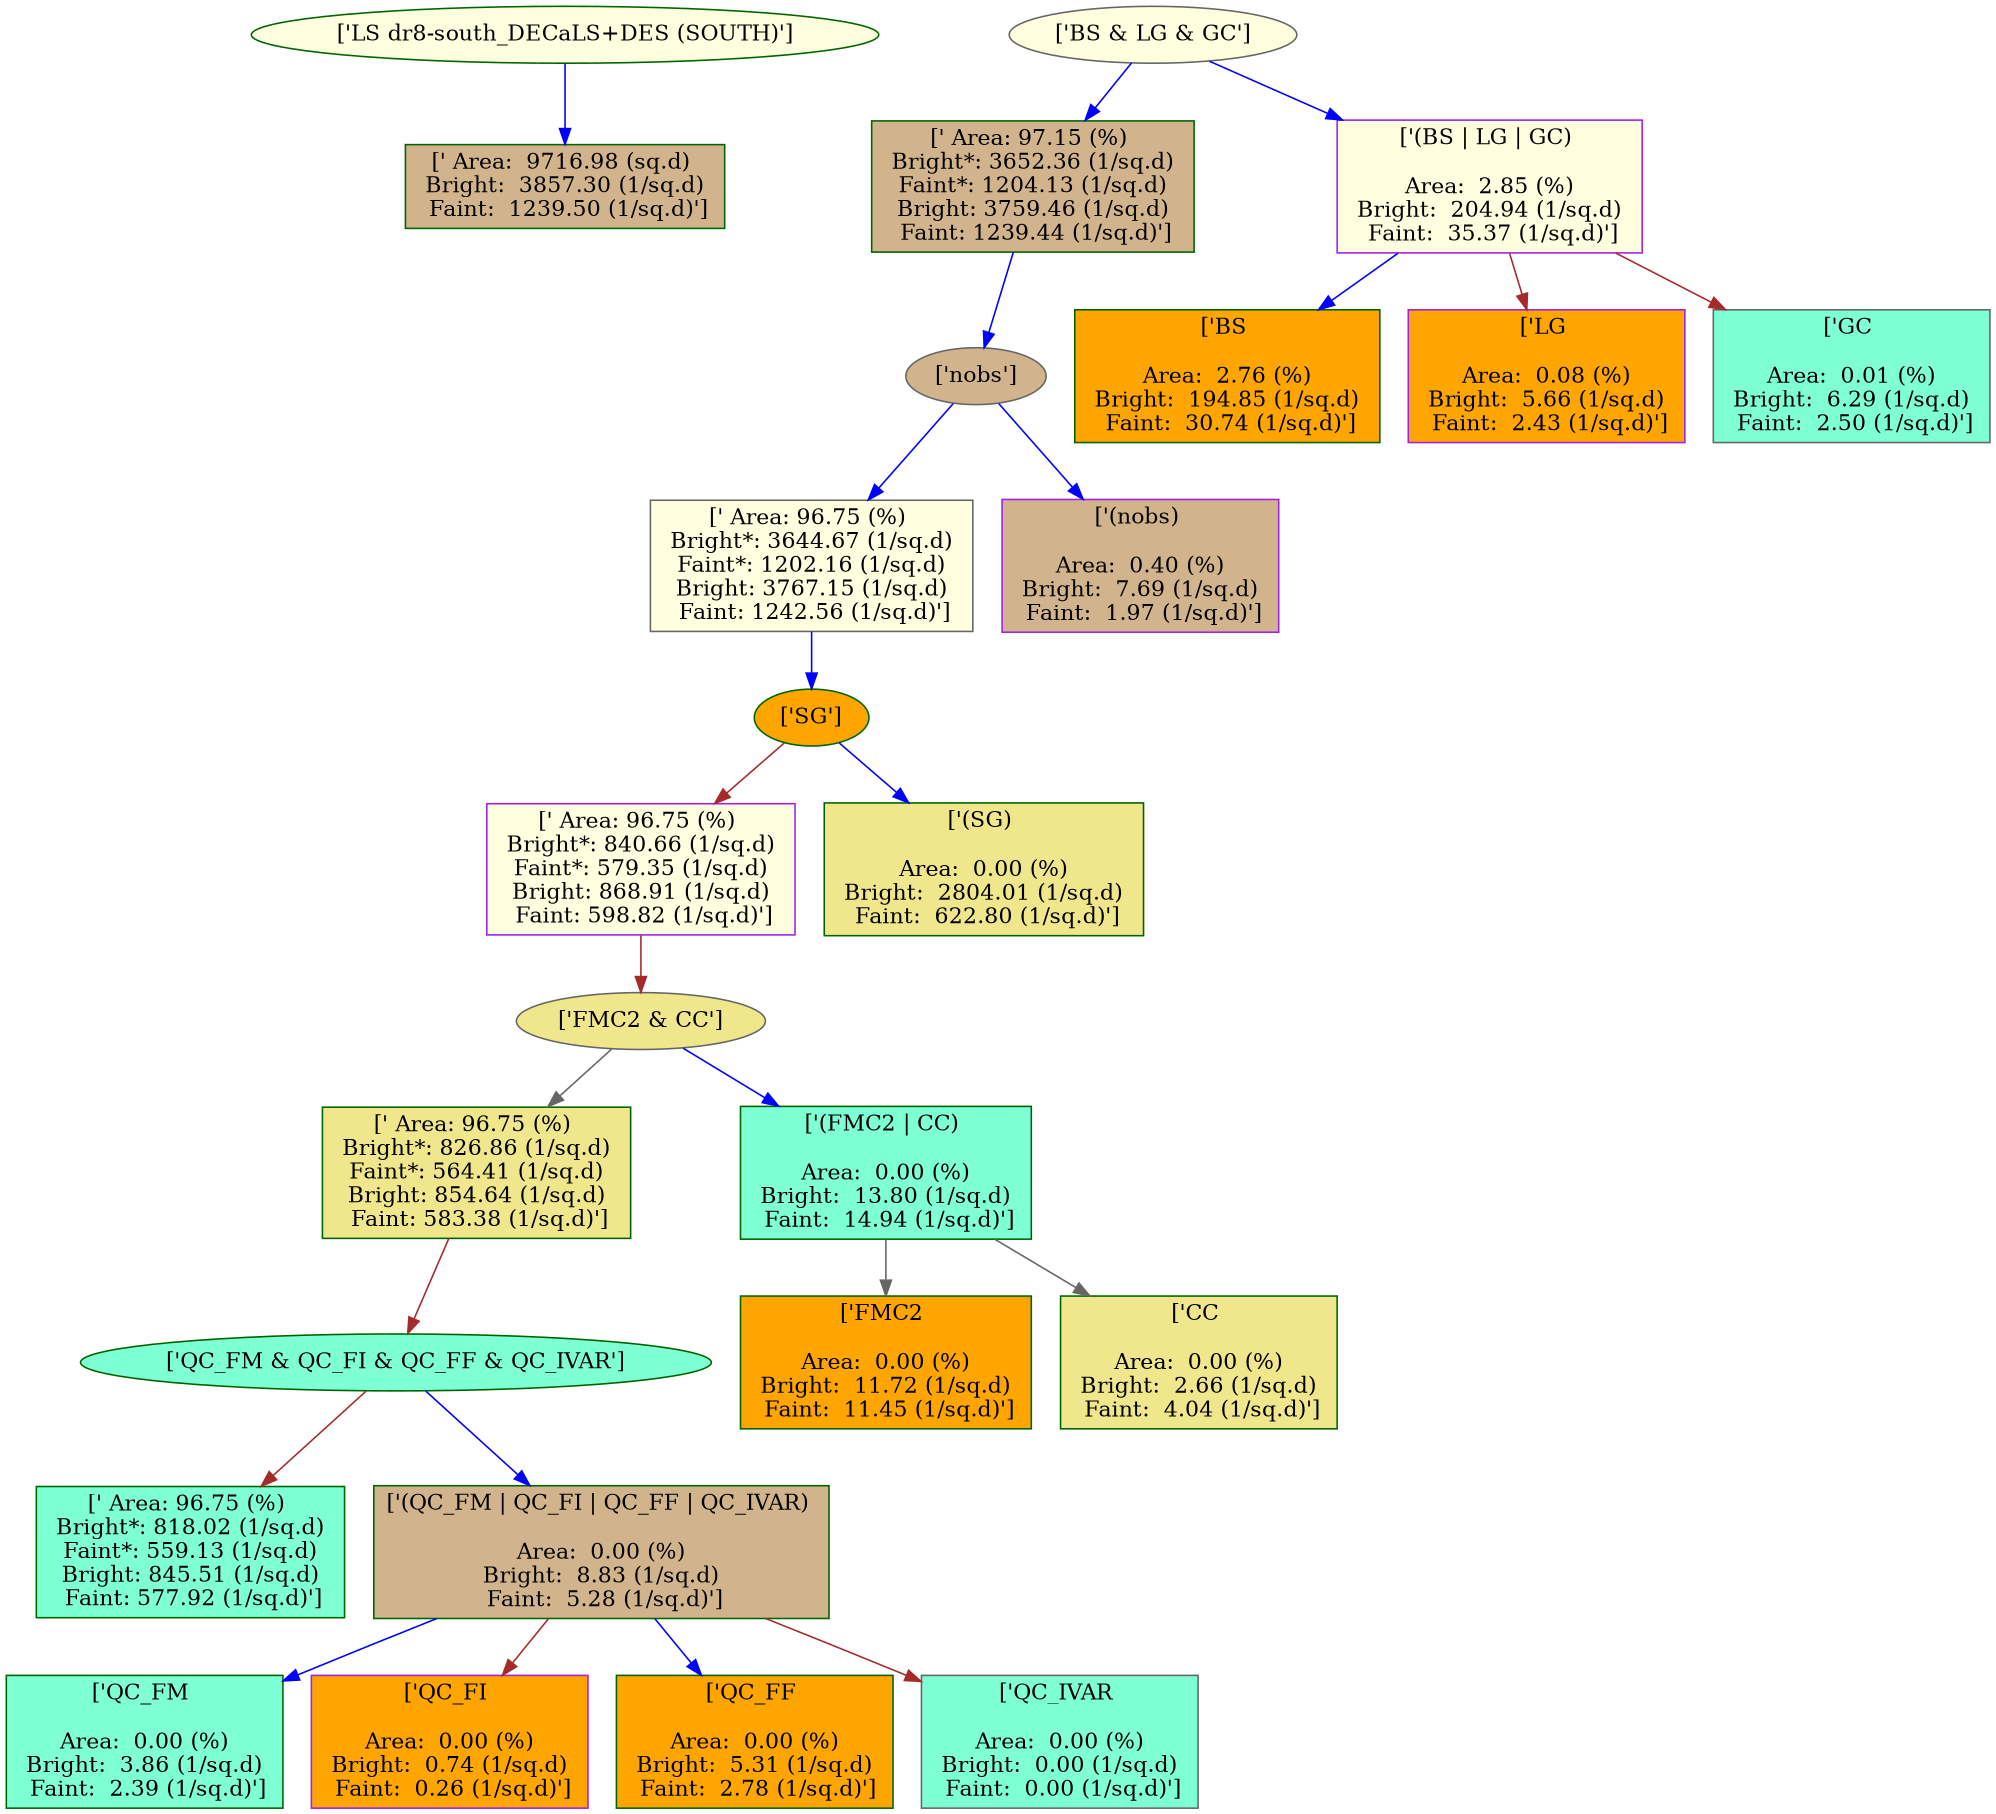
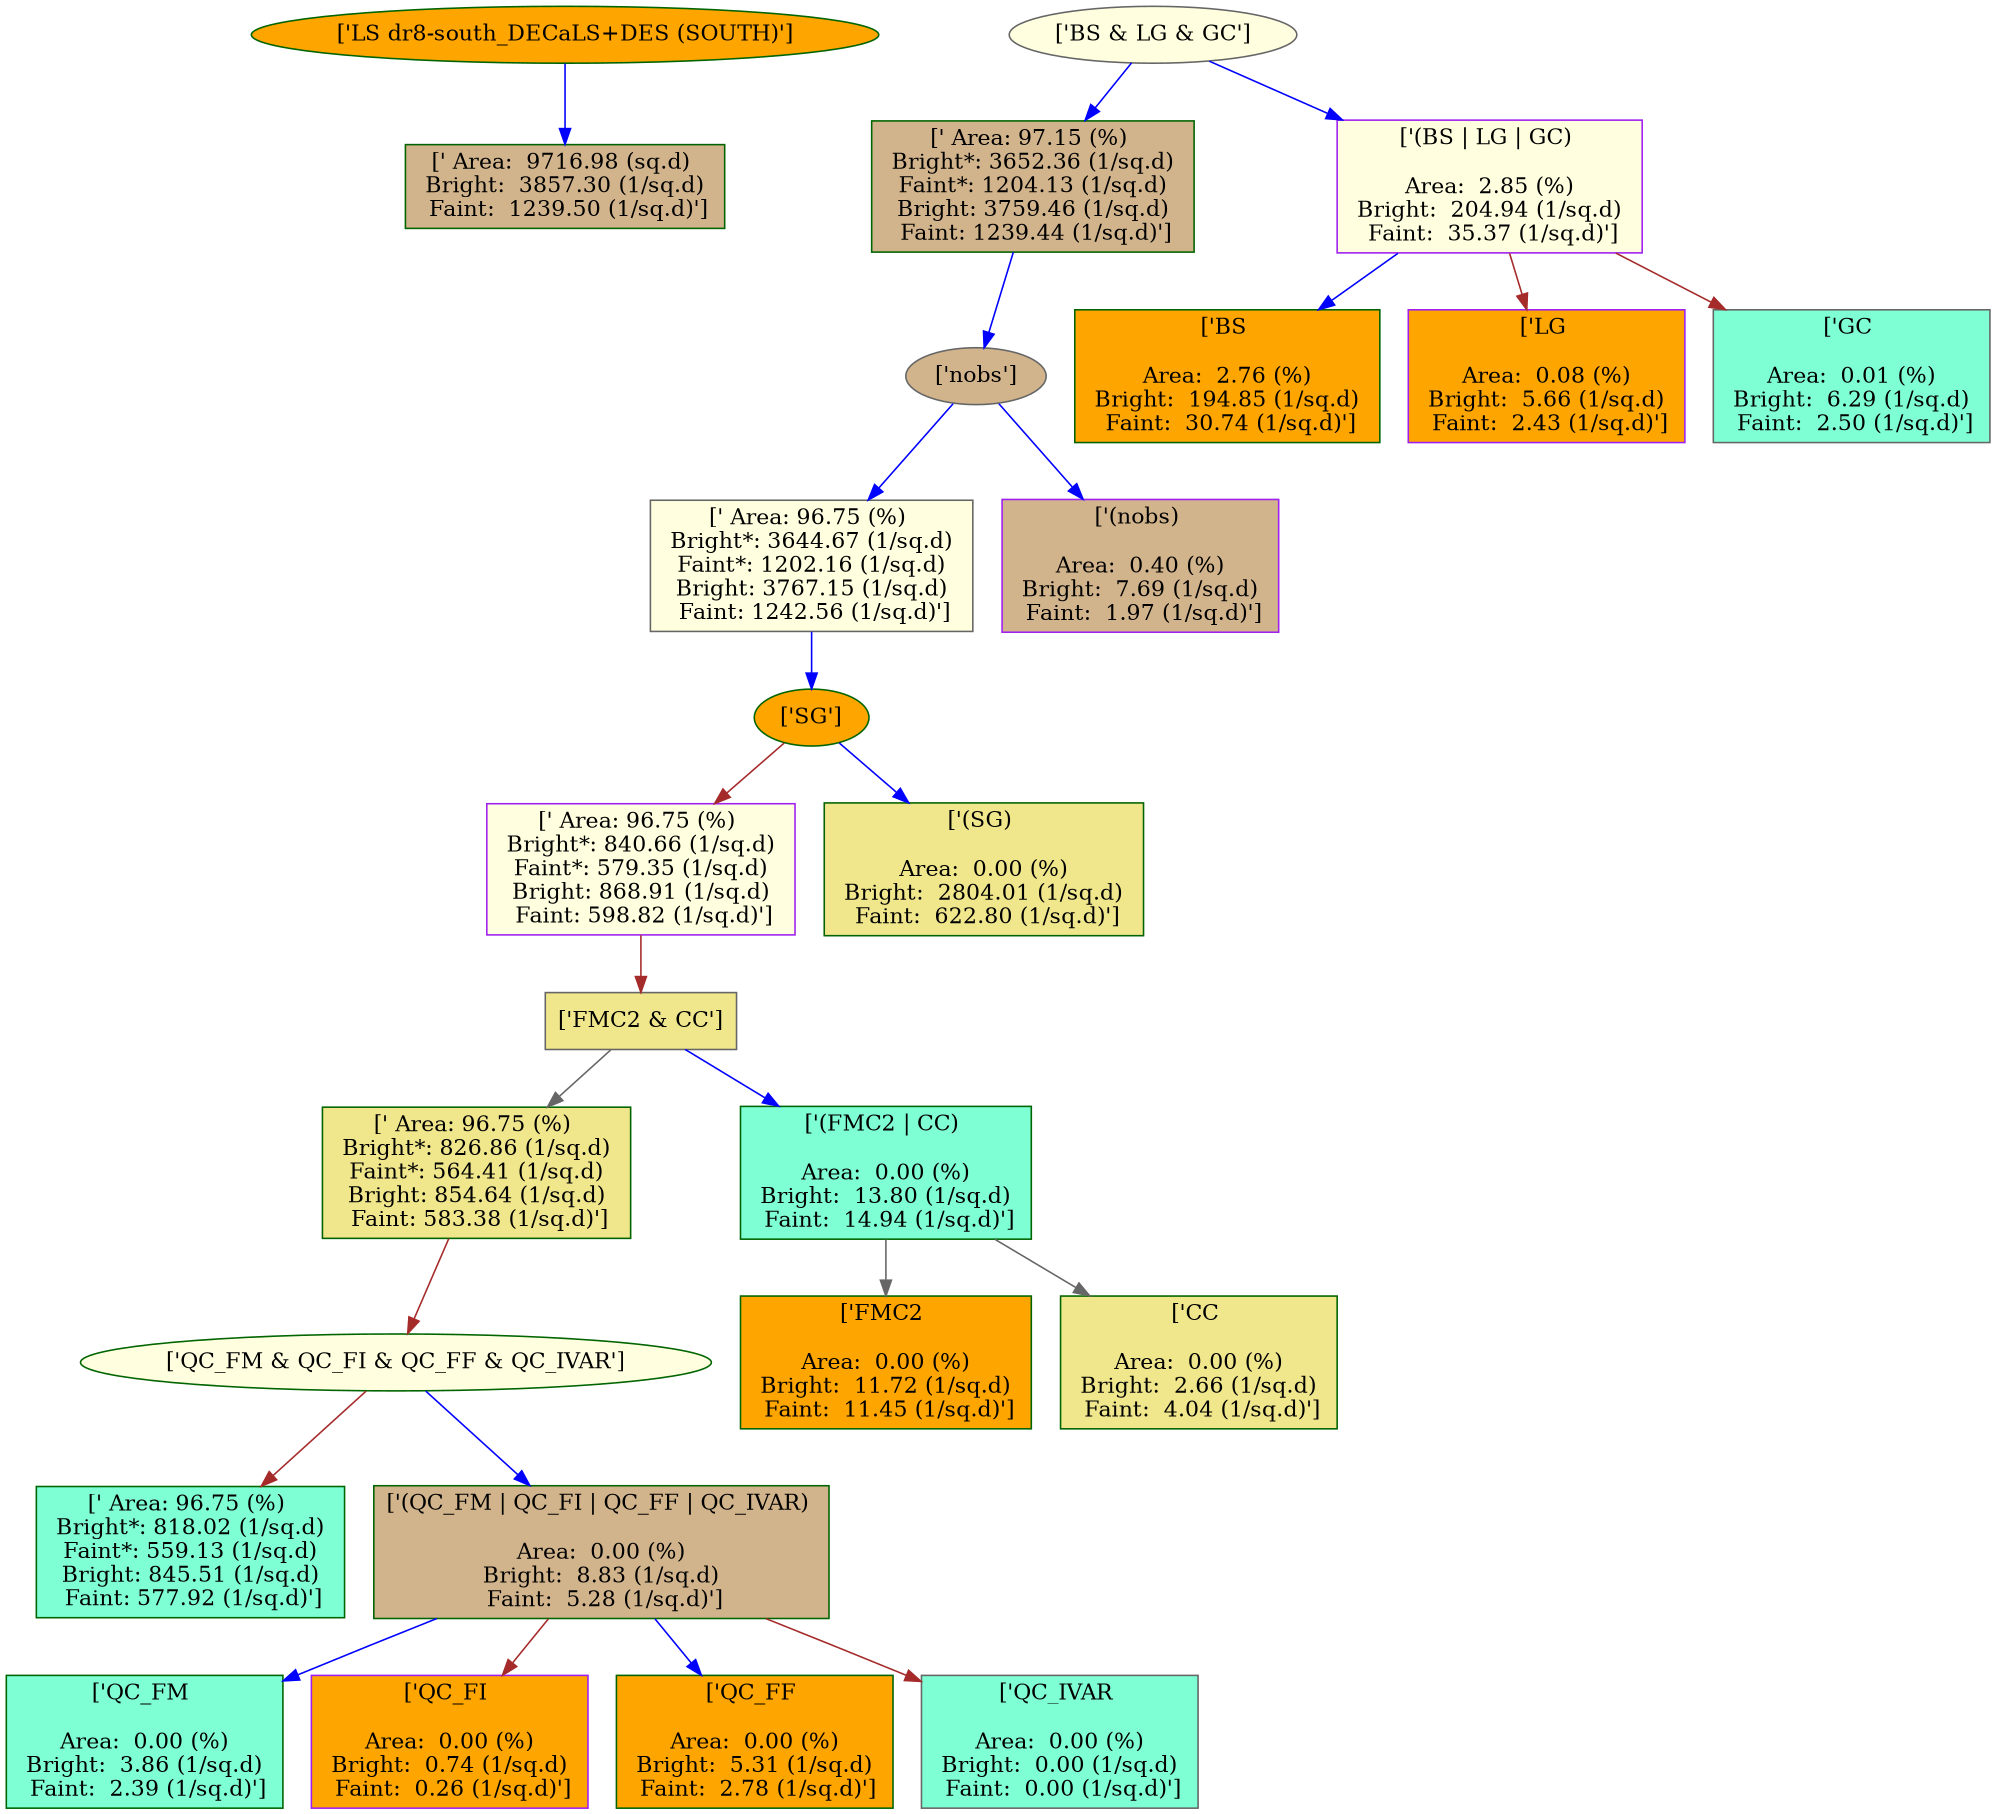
  digraph {
    node [color=darkgreen fillcolor=orange shape=box style=filled]
    edge [color=blue]
    "[' Area:  9716.98 (sq.d) \n Bright:  3857.30 (1/sq.d) \n Faint:  1239.50 (1/sq.d)']" [fillcolor=tan]
-   "['LS dr8-south_DECaLS+DES (SOUTH)']" [fillcolor=lightyellow shape=""]
+   "['LS dr8-south_DECaLS+DES (SOUTH)']" [shape=""]
    "['BS & LG & GC']" [color=gray40 fillcolor=lightyellow shape=""]
    "[' Area: 97.15 (%) \n Bright*: 3652.36 (1/sq.d) \n Faint*: 1204.13 (1/sq.d) \n Bright: 3759.46 (1/sq.d) \n Faint: 1239.44 (1/sq.d)']" [fillcolor=tan]
    "['(BS | LG | GC) \n\n Area:  2.85 (%) \n Bright:  204.94 (1/sq.d) \n Faint:  35.37 (1/sq.d)']" [color=purple fillcolor=lightyellow]
    "['nobs']" [color=gray40 fillcolor=tan shape=""]
    "['BS \n\n Area:  2.76 (%) \n Bright:  194.85 (1/sq.d) \n Faint:  30.74 (1/sq.d)']"
    "['LG \n\n Area:  0.08 (%) \n Bright:  5.66 (1/sq.d) \n Faint:  2.43 (1/sq.d)']" [color=purple]
    "['GC \n\n Area:  0.01 (%) \n Bright:  6.29 (1/sq.d) \n Faint:  2.50 (1/sq.d)']" [color=gray40 fillcolor=aquamarine]
    "[' Area: 96.75 (%) \n Bright*: 3644.67 (1/sq.d) \n Faint*: 1202.16 (1/sq.d) \n Bright: 3767.15 (1/sq.d) \n Faint: 1242.56 (1/sq.d)']" [color=gray40 fillcolor=lightyellow]
    "['(nobs) \n\n Area:  0.40 (%) \n Bright:  7.69 (1/sq.d) \n Faint:  1.97 (1/sq.d)']" [color=purple fillcolor=tan]
    "['SG']" [shape=""]
    "[' Area: 96.75 (%) \n Bright*: 840.66 (1/sq.d) \n Faint*: 579.35 (1/sq.d) \n Bright: 868.91 (1/sq.d) \n Faint: 598.82 (1/sq.d)']" [color=purple fillcolor=lightyellow]
    "['(SG) \n\n Area:  0.00 (%) \n Bright:  2804.01 (1/sq.d) \n Faint:  622.80 (1/sq.d)']" [fillcolor=khaki]
-   "['FMC2 & CC']" [color=gray40 fillcolor=khaki shape=""]
+   "['FMC2 & CC']" [color=gray40 fillcolor=khaki]
    "[' Area: 96.75 (%) \n Bright*: 826.86 (1/sq.d) \n Faint*: 564.41 (1/sq.d) \n Bright: 854.64 (1/sq.d) \n Faint: 583.38 (1/sq.d)']" [fillcolor=khaki]
    "['(FMC2 | CC) \n\n Area:  0.00 (%) \n Bright:  13.80 (1/sq.d) \n Faint:  14.94 (1/sq.d)']" [fillcolor=aquamarine]
-   "['QC_FM & QC_FI & QC_FF & QC_IVAR']" [fillcolor=aquamarine shape=""]
+   "['QC_FM & QC_FI & QC_FF & QC_IVAR']" [fillcolor=lightyellow shape=""]
    "['FMC2 \n\n Area:  0.00 (%) \n Bright:  11.72 (1/sq.d) \n Faint:  11.45 (1/sq.d)']"
    "['CC \n\n Area:  0.00 (%) \n Bright:  2.66 (1/sq.d) \n Faint:  4.04 (1/sq.d)']" [fillcolor=khaki]
    "[' Area: 96.75 (%) \n Bright*: 818.02 (1/sq.d) \n Faint*: 559.13 (1/sq.d) \n Bright: 845.51 (1/sq.d) \n Faint: 577.92 (1/sq.d)']" [fillcolor=aquamarine]
    "['(QC_FM | QC_FI | QC_FF | QC_IVAR) \n\n Area:  0.00 (%) \n Bright:  8.83 (1/sq.d) \n Faint:  5.28 (1/sq.d)']" [fillcolor=tan]
    "['QC_FM \n\n Area:  0.00 (%) \n Bright:  3.86 (1/sq.d) \n Faint:  2.39 (1/sq.d)']" [fillcolor=aquamarine]
    "['QC_FI \n\n Area:  0.00 (%) \n Bright:  0.74 (1/sq.d) \n Faint:  0.26 (1/sq.d)']" [color=purple]
    "['QC_FF \n\n Area:  0.00 (%) \n Bright:  5.31 (1/sq.d) \n Faint:  2.78 (1/sq.d)']"
    "['QC_IVAR \n\n Area:  0.00 (%) \n Bright:  0.00 (1/sq.d) \n Faint:  0.00 (1/sq.d)']" [color=gray40 fillcolor=aquamarine]
    "['LS dr8-south_DECaLS+DES (SOUTH)']" -> "[' Area:  9716.98 (sq.d) \n Bright:  3857.30 (1/sq.d) \n Faint:  1239.50 (1/sq.d)']"
    "['BS & LG & GC']" -> "[' Area: 97.15 (%) \n Bright*: 3652.36 (1/sq.d) \n Faint*: 1204.13 (1/sq.d) \n Bright: 3759.46 (1/sq.d) \n Faint: 1239.44 (1/sq.d)']"
    "['BS & LG & GC']" -> "['(BS | LG | GC) \n\n Area:  2.85 (%) \n Bright:  204.94 (1/sq.d) \n Faint:  35.37 (1/sq.d)']"
    "[' Area: 97.15 (%) \n Bright*: 3652.36 (1/sq.d) \n Faint*: 1204.13 (1/sq.d) \n Bright: 3759.46 (1/sq.d) \n Faint: 1239.44 (1/sq.d)']" -> "['nobs']"
    "['(BS | LG | GC) \n\n Area:  2.85 (%) \n Bright:  204.94 (1/sq.d) \n Faint:  35.37 (1/sq.d)']" -> "['BS \n\n Area:  2.76 (%) \n Bright:  194.85 (1/sq.d) \n Faint:  30.74 (1/sq.d)']"
    "['(BS | LG | GC) \n\n Area:  2.85 (%) \n Bright:  204.94 (1/sq.d) \n Faint:  35.37 (1/sq.d)']" -> "['LG \n\n Area:  0.08 (%) \n Bright:  5.66 (1/sq.d) \n Faint:  2.43 (1/sq.d)']" [color=brown]
    "['(BS | LG | GC) \n\n Area:  2.85 (%) \n Bright:  204.94 (1/sq.d) \n Faint:  35.37 (1/sq.d)']" -> "['GC \n\n Area:  0.01 (%) \n Bright:  6.29 (1/sq.d) \n Faint:  2.50 (1/sq.d)']" [color=brown]
    "['nobs']" -> "[' Area: 96.75 (%) \n Bright*: 3644.67 (1/sq.d) \n Faint*: 1202.16 (1/sq.d) \n Bright: 3767.15 (1/sq.d) \n Faint: 1242.56 (1/sq.d)']"
    "['nobs']" -> "['(nobs) \n\n Area:  0.40 (%) \n Bright:  7.69 (1/sq.d) \n Faint:  1.97 (1/sq.d)']"
    "[' Area: 96.75 (%) \n Bright*: 3644.67 (1/sq.d) \n Faint*: 1202.16 (1/sq.d) \n Bright: 3767.15 (1/sq.d) \n Faint: 1242.56 (1/sq.d)']" -> "['SG']"
    "['SG']" -> "[' Area: 96.75 (%) \n Bright*: 840.66 (1/sq.d) \n Faint*: 579.35 (1/sq.d) \n Bright: 868.91 (1/sq.d) \n Faint: 598.82 (1/sq.d)']" [color=brown]
    "['SG']" -> "['(SG) \n\n Area:  0.00 (%) \n Bright:  2804.01 (1/sq.d) \n Faint:  622.80 (1/sq.d)']"
    "[' Area: 96.75 (%) \n Bright*: 840.66 (1/sq.d) \n Faint*: 579.35 (1/sq.d) \n Bright: 868.91 (1/sq.d) \n Faint: 598.82 (1/sq.d)']" -> "['FMC2 & CC']" [color=brown]
    "['FMC2 & CC']" -> "[' Area: 96.75 (%) \n Bright*: 826.86 (1/sq.d) \n Faint*: 564.41 (1/sq.d) \n Bright: 854.64 (1/sq.d) \n Faint: 583.38 (1/sq.d)']" [color=gray40]
    "['FMC2 & CC']" -> "['(FMC2 | CC) \n\n Area:  0.00 (%) \n Bright:  13.80 (1/sq.d) \n Faint:  14.94 (1/sq.d)']"
    "[' Area: 96.75 (%) \n Bright*: 826.86 (1/sq.d) \n Faint*: 564.41 (1/sq.d) \n Bright: 854.64 (1/sq.d) \n Faint: 583.38 (1/sq.d)']" -> "['QC_FM & QC_FI & QC_FF & QC_IVAR']" [color=brown]
    "['(FMC2 | CC) \n\n Area:  0.00 (%) \n Bright:  13.80 (1/sq.d) \n Faint:  14.94 (1/sq.d)']" -> "['FMC2 \n\n Area:  0.00 (%) \n Bright:  11.72 (1/sq.d) \n Faint:  11.45 (1/sq.d)']" [color=gray40]
    "['(FMC2 | CC) \n\n Area:  0.00 (%) \n Bright:  13.80 (1/sq.d) \n Faint:  14.94 (1/sq.d)']" -> "['CC \n\n Area:  0.00 (%) \n Bright:  2.66 (1/sq.d) \n Faint:  4.04 (1/sq.d)']" [color=gray40]
    "['QC_FM & QC_FI & QC_FF & QC_IVAR']" -> "[' Area: 96.75 (%) \n Bright*: 818.02 (1/sq.d) \n Faint*: 559.13 (1/sq.d) \n Bright: 845.51 (1/sq.d) \n Faint: 577.92 (1/sq.d)']" [color=brown]
    "['QC_FM & QC_FI & QC_FF & QC_IVAR']" -> "['(QC_FM | QC_FI | QC_FF | QC_IVAR) \n\n Area:  0.00 (%) \n Bright:  8.83 (1/sq.d) \n Faint:  5.28 (1/sq.d)']"
    "['(QC_FM | QC_FI | QC_FF | QC_IVAR) \n\n Area:  0.00 (%) \n Bright:  8.83 (1/sq.d) \n Faint:  5.28 (1/sq.d)']" -> "['QC_FM \n\n Area:  0.00 (%) \n Bright:  3.86 (1/sq.d) \n Faint:  2.39 (1/sq.d)']"
    "['(QC_FM | QC_FI | QC_FF | QC_IVAR) \n\n Area:  0.00 (%) \n Bright:  8.83 (1/sq.d) \n Faint:  5.28 (1/sq.d)']" -> "['QC_FI \n\n Area:  0.00 (%) \n Bright:  0.74 (1/sq.d) \n Faint:  0.26 (1/sq.d)']" [color=brown]
    "['(QC_FM | QC_FI | QC_FF | QC_IVAR) \n\n Area:  0.00 (%) \n Bright:  8.83 (1/sq.d) \n Faint:  5.28 (1/sq.d)']" -> "['QC_FF \n\n Area:  0.00 (%) \n Bright:  5.31 (1/sq.d) \n Faint:  2.78 (1/sq.d)']"
    "['(QC_FM | QC_FI | QC_FF | QC_IVAR) \n\n Area:  0.00 (%) \n Bright:  8.83 (1/sq.d) \n Faint:  5.28 (1/sq.d)']" -> "['QC_IVAR \n\n Area:  0.00 (%) \n Bright:  0.00 (1/sq.d) \n Faint:  0.00 (1/sq.d)']" [color=brown]
  }
